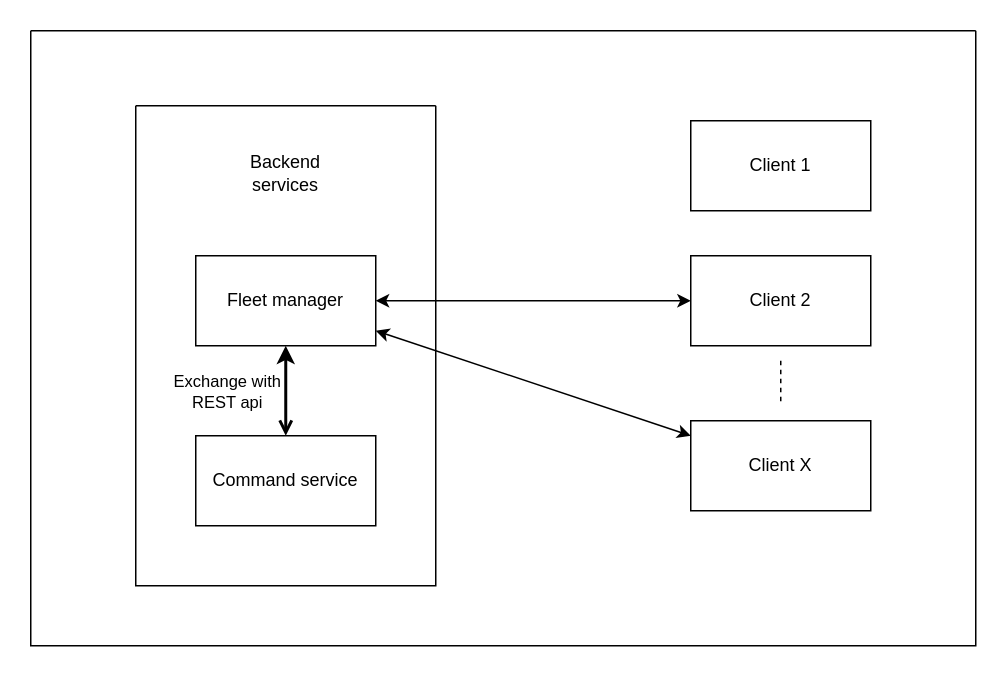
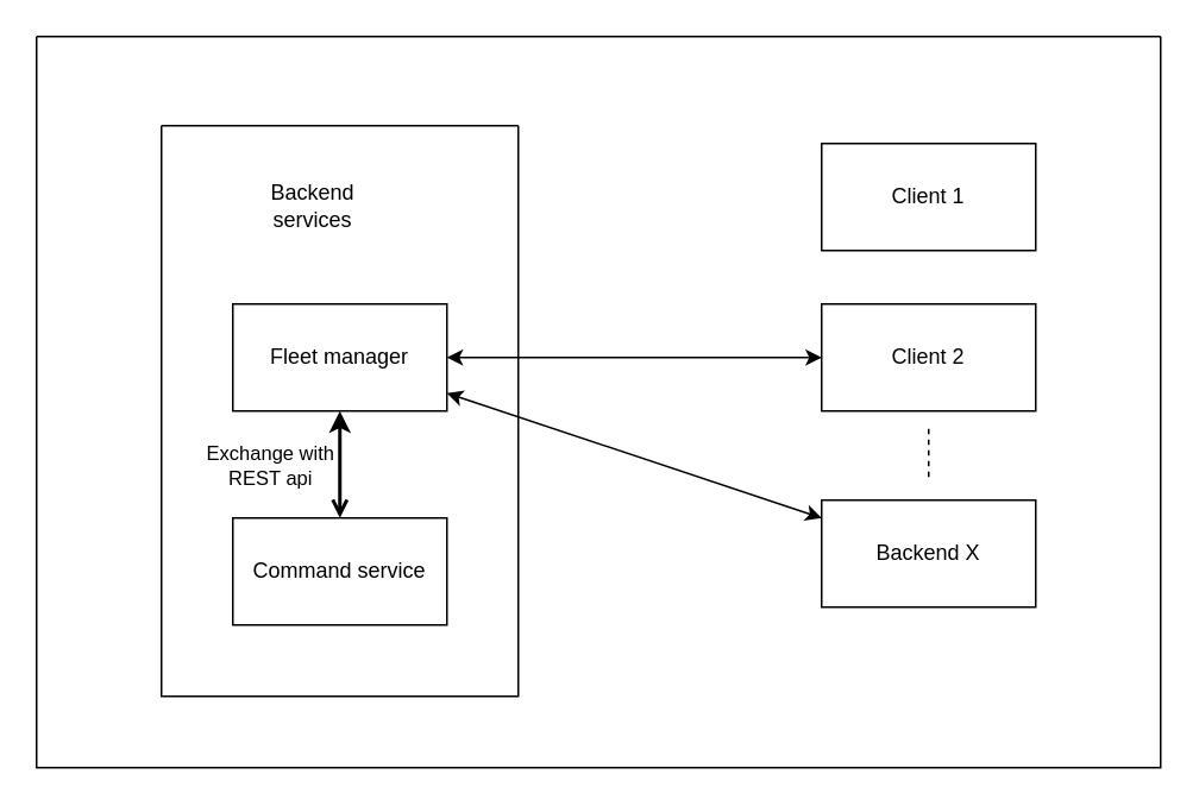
  <mxCell id="0" />
  <mxCell id="1" parent="0" />
  <mxCell id="2" value="Client 1" style="rounded=0;whiteSpace=wrap;html=1;" parent="1" vertex="1"><mxGeometry x="460" y="80" width="120" height="60" as="geometry" /></mxCell>
  <mxCell id="3" style="edgeStyle=none;html=1;dashed=1;endArrow=none;endFill=0;" parent="1" edge="1"><mxGeometry relative="1" as="geometry"><mxPoint x="520" y="240" as="sourcePoint" /><mxPoint x="520" y="270" as="targetPoint" /></mxGeometry></mxCell>
  <mxCell id="4" value="Client 2" style="rounded=0;whiteSpace=wrap;html=1;" parent="1" vertex="1"><mxGeometry x="460" y="170" width="120" height="60" as="geometry" /></mxCell>
- <mxCell id="5" value="Client X" style="rounded=0;whiteSpace=wrap;html=1;" parent="1" vertex="1"><mxGeometry x="460" y="280" width="120" height="60" as="geometry" /></mxCell>
+ <mxCell id="5" value="Backend X" style="rounded=0;whiteSpace=wrap;html=1;" parent="1" vertex="1"><mxGeometry x="460" y="280" width="120" height="60" as="geometry" /></mxCell>
  <mxCell id="6" value="" style="swimlane;startSize=0;" parent="1" vertex="1"><mxGeometry x="90" y="70" width="200" height="320" as="geometry" /></mxCell>
  <mxCell id="7" value="Command service" style="rounded=0;whiteSpace=wrap;html=1;" parent="6" vertex="1"><mxGeometry x="40" y="220" width="120" height="60" as="geometry" /></mxCell>
  <mxCell id="8" style="edgeStyle=none;html=1;endArrow=open;endFill=1;startArrow=classic;startFill=1;strokeWidth=2;" parent="6" source="10" target="7" edge="1"><mxGeometry relative="1" as="geometry" /></mxCell>
  <mxCell id="9" value="Exchange with&lt;br&gt;REST api" style="edgeLabel;html=1;align=center;verticalAlign=middle;resizable=0;points=[];" parent="8" vertex="1" connectable="0"><mxGeometry x="-0.446" y="2" relative="1" as="geometry"><mxPoint x="-42" y="13" as="offset" /></mxGeometry></mxCell>
  <mxCell id="10" value="Fleet manager" style="rounded=0;whiteSpace=wrap;html=1;" parent="6" vertex="1"><mxGeometry x="40" y="100" width="120" height="60" as="geometry" /></mxCell>
- <mxCell id="11" value="Backend services" style="text;html=1;strokeColor=none;fillColor=none;align=center;verticalAlign=middle;whiteSpace=wrap;rounded=0;" parent="6" vertex="1"><mxGeometry x="70" y="30" width="60" height="30" as="geometry" /></mxCell>
+ <mxCell id="11" value="Backend services" style="text;html=1;strokeColor=none;fillColor=none;align=center;verticalAlign=middle;whiteSpace=wrap;rounded=0;" parent="6" vertex="1"><mxGeometry x="55" y="30" width="60" height="30" as="geometry" /></mxCell>
  <mxCell id="12" style="edgeStyle=none;html=1;strokeWidth=1;startArrow=classic;startFill=1;endArrow=classic;endFill=1;" parent="1" source="10" target="4" edge="1"><mxGeometry relative="1" as="geometry" /></mxCell>
  <mxCell id="13" style="edgeStyle=none;html=1;strokeWidth=1;startArrow=classic;startFill=1;endArrow=classic;endFill=1;" parent="1" source="10" target="5" edge="1"><mxGeometry relative="1" as="geometry" /></mxCell>
  <mxCell id="14" value="" style="swimlane;startSize=0;" vertex="1" parent="1"><mxGeometry x="20" y="20" width="630" height="410" as="geometry" /></mxCell>
